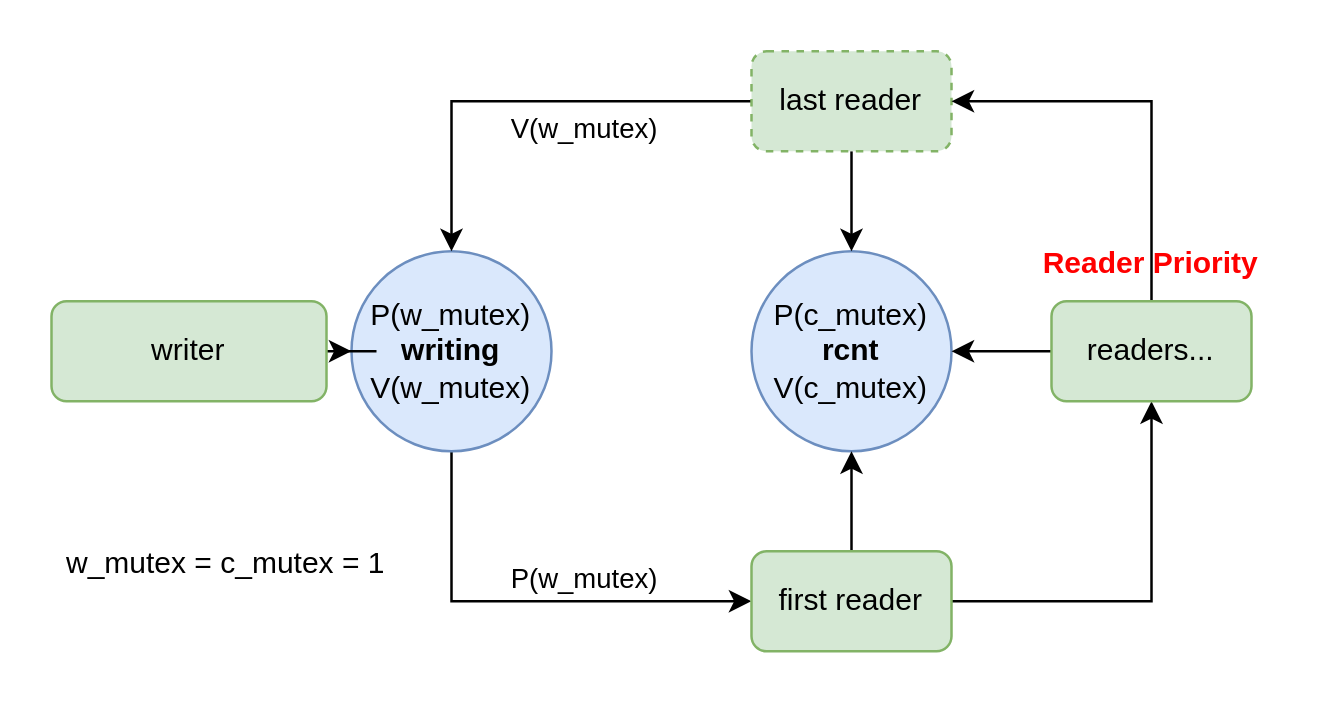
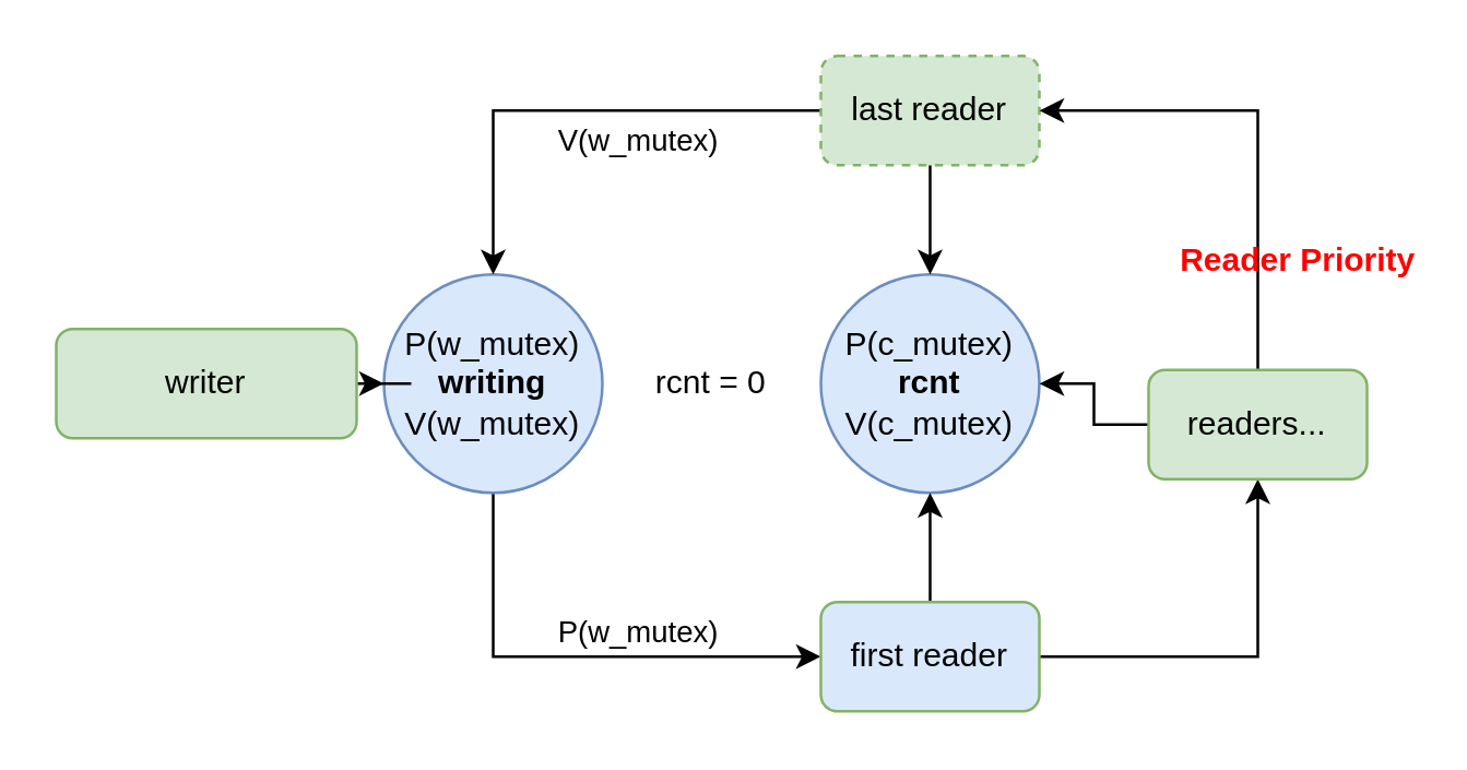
  <mxCell id="0" />
  <mxCell id="1" parent="0" />
  <mxCell id="2" style="edgeStyle=orthogonalEdgeStyle;rounded=0;orthogonalLoop=1;jettySize=auto;html=1;exitX=0.5;exitY=1;exitDx=0;exitDy=0;entryX=0;entryY=0.5;entryDx=0;entryDy=0;" edge="1" parent="1" source="4" target="10"><mxGeometry relative="1" as="geometry" /></mxCell>
  <mxCell id="3" value="P(w_mutex)" style="edgeLabel;html=1;align=center;verticalAlign=middle;resizable=0;points=[];" vertex="1" connectable="0" parent="2"><mxGeometry x="0.243" relative="1" as="geometry"><mxPoint y="-10" as="offset" /></mxGeometry></mxCell>
  <mxCell id="4" value="P(w_mutex)&lt;div&gt;&lt;b&gt;writing&lt;/b&gt;&lt;/div&gt;&lt;div&gt;V(w_mutex)&lt;/div&gt;" style="ellipse;whiteSpace=wrap;html=1;aspect=fixed;fillColor=#dae8fc;strokeColor=#6c8ebf;" vertex="1" parent="1"><mxGeometry x="140" y="100" width="80" height="80" as="geometry" /></mxCell>
  <mxCell id="5" value="P(c_mutex)&lt;div&gt;&lt;b&gt;rcnt&lt;/b&gt;&lt;/div&gt;&lt;div&gt;V(c_mutex)&lt;/div&gt;" style="ellipse;whiteSpace=wrap;html=1;aspect=fixed;fillColor=#dae8fc;strokeColor=#6c8ebf;" vertex="1" parent="1"><mxGeometry x="300" y="100" width="80" height="80" as="geometry" /></mxCell>
  <mxCell id="6" value="" style="edgeStyle=orthogonalEdgeStyle;rounded=0;orthogonalLoop=1;jettySize=auto;html=1;" edge="1" parent="1" source="7" target="4"><mxGeometry relative="1" as="geometry" /></mxCell>
  <mxCell id="7" value="writer" style="rounded=1;whiteSpace=wrap;html=1;fillColor=#d5e8d4;strokeColor=#82b366;" vertex="1" parent="1"><mxGeometry x="20" y="120" width="110" height="40" as="geometry" /></mxCell>
  <mxCell id="8" value="" style="edgeStyle=orthogonalEdgeStyle;rounded=0;orthogonalLoop=1;jettySize=auto;html=1;" edge="1" parent="1" source="10" target="5"><mxGeometry relative="1" as="geometry" /></mxCell>
  <mxCell id="9" style="edgeStyle=orthogonalEdgeStyle;rounded=0;orthogonalLoop=1;jettySize=auto;html=1;exitX=1;exitY=0.5;exitDx=0;exitDy=0;entryX=0.5;entryY=1;entryDx=0;entryDy=0;" edge="1" parent="1" source="10" target="17"><mxGeometry relative="1" as="geometry" /></mxCell>
- <mxCell id="10" value="first reader" style="rounded=1;whiteSpace=wrap;html=1;fillColor=#d5e8d4;strokeColor=#82b366;" vertex="1" parent="1"><mxGeometry x="300" y="220" width="80" height="40" as="geometry" /></mxCell>
+ <mxCell id="10" value="first reader" style="rounded=1;whiteSpace=wrap;html=1;fillColor=#dae8fc;strokeColor=#82b366;" vertex="1" parent="1"><mxGeometry x="300" y="220" width="80" height="40" as="geometry" /></mxCell>
  <mxCell id="11" style="edgeStyle=orthogonalEdgeStyle;rounded=0;orthogonalLoop=1;jettySize=auto;html=1;exitX=0;exitY=0.5;exitDx=0;exitDy=0;entryX=0.5;entryY=0;entryDx=0;entryDy=0;" edge="1" parent="1" source="14" target="4"><mxGeometry relative="1" as="geometry" /></mxCell>
  <mxCell id="12" value="V(w_mutex)" style="edgeLabel;html=1;align=center;verticalAlign=middle;resizable=0;points=[];" vertex="1" connectable="0" parent="11"><mxGeometry x="-0.1" relative="1" as="geometry"><mxPoint x="13" y="10" as="offset" /></mxGeometry></mxCell>
  <mxCell id="13" value="" style="edgeStyle=orthogonalEdgeStyle;rounded=0;orthogonalLoop=1;jettySize=auto;html=1;" edge="1" parent="1" source="14" target="5"><mxGeometry relative="1" as="geometry" /></mxCell>
  <mxCell id="14" value="last reader" style="rounded=1;whiteSpace=wrap;html=1;fillColor=#d5e8d4;strokeColor=#82b366;dashed=1;" vertex="1" parent="1"><mxGeometry x="300" y="20" width="80" height="40" as="geometry" /></mxCell>
  <mxCell id="15" style="edgeStyle=orthogonalEdgeStyle;rounded=0;orthogonalLoop=1;jettySize=auto;html=1;exitX=0.5;exitY=0;exitDx=0;exitDy=0;entryX=1;entryY=0.5;entryDx=0;entryDy=0;" edge="1" parent="1" source="17" target="14"><mxGeometry relative="1" as="geometry" /></mxCell>
  <mxCell id="16" style="edgeStyle=orthogonalEdgeStyle;rounded=0;orthogonalLoop=1;jettySize=auto;html=1;exitX=0;exitY=0.5;exitDx=0;exitDy=0;" edge="1" parent="1" source="17" target="5"><mxGeometry relative="1" as="geometry" /></mxCell>
- <mxCell id="17" value="readers..." style="rounded=1;whiteSpace=wrap;html=1;fillColor=#d5e8d4;strokeColor=#82b366;" vertex="1" parent="1"><mxGeometry x="420" y="120" width="80" height="40" as="geometry" /></mxCell>
- <mxCell id="18" value="&lt;b&gt;&lt;font style=&quot;color: rgb(255, 0, 0);&quot;&gt;Reader Priority&lt;/font&gt;&lt;/b&gt;" style="text;html=1;align=center;verticalAlign=middle;whiteSpace=wrap;rounded=0;" vertex="1" parent="1"><mxGeometry x="405" y="90" width="110" height="30" as="geometry" /></mxCell>
- <mxCell id="19" value="w_mutex = c_mutex = 1" style="text;html=1;align=center;verticalAlign=middle;whiteSpace=wrap;rounded=0;" vertex="1" parent="1"><mxGeometry x="20" y="210" width="140" height="30" as="geometry" /></mxCell>
+ <mxCell id="17" value="readers..." style="rounded=1;whiteSpace=wrap;html=1;fillColor=#d5e8d4;strokeColor=#82b366;" vertex="1" parent="1"><mxGeometry x="420" y="135" width="80" height="40" as="geometry" /></mxCell>
+ <mxCell id="18" value="&lt;b&gt;&lt;font style=&quot;color: rgb(255, 0, 0);&quot;&gt;Reader Priority&lt;/font&gt;&lt;/b&gt;" style="text;html=1;align=center;verticalAlign=middle;whiteSpace=wrap;rounded=0;" vertex="1" parent="1"><mxGeometry x="420" y="80" width="110" height="30" as="geometry" /></mxCell>
+ <mxCell id="20" value="rcnt = 0" style="text;html=1;align=center;verticalAlign=middle;whiteSpace=wrap;rounded=0;" vertex="1" parent="1"><mxGeometry x="230" y="125" width="60" height="30" as="geometry" /></mxCell>
